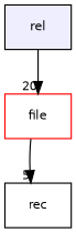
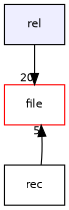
  digraph {
    compound=true
    node [fontname=Helvetica fontsize=10 shape=box]
    edge [labeldistance=1.5 labelfontname=Helvetica labelfontsize=10]
    n1 [fillcolor="#eeeeff" label=rel pencolor=black style=filled]
    n2 [color=red label=file]
    n3 [label=rec]
    n1 -> n2 [headlabel=20]
-   n2 -> n3 [headlabel=5]
+   n3 -> n2 [headlabel=5]
  }
